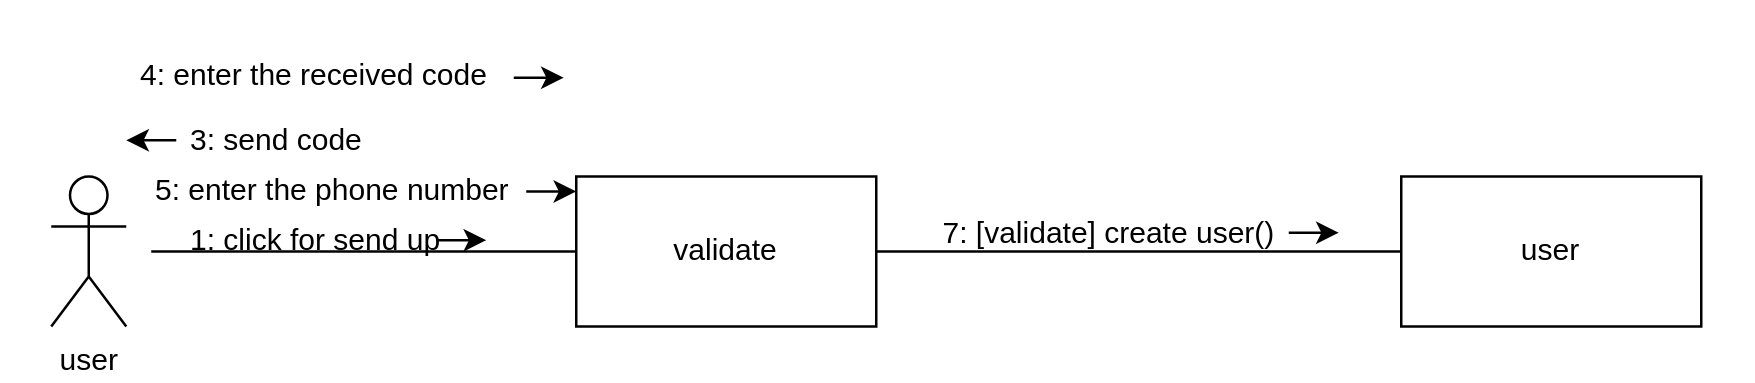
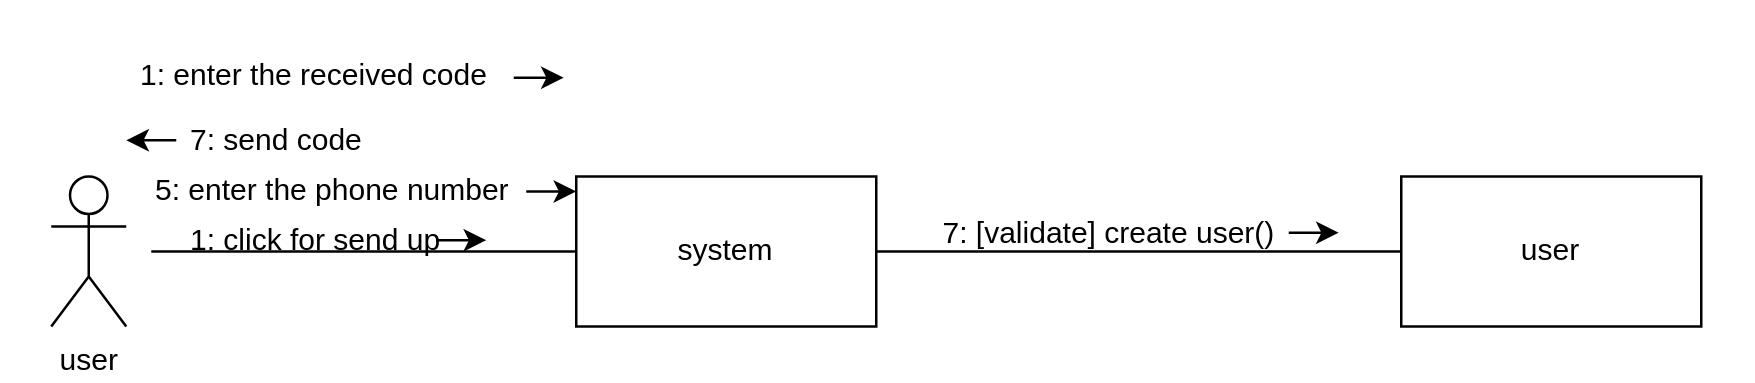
  <mxCell id="0" />
  <mxCell id="1" parent="0" />
  <mxCell id="2" value="user" style="shape=umlActor;verticalLabelPosition=bottom;labelBackgroundColor=#ffffff;verticalAlign=top;html=1;outlineConnect=0;" vertex="1" parent="1"><mxGeometry x="20" y="70" width="30" height="60" as="geometry" /></mxCell>
  <mxCell id="3" value="" style="endArrow=none;html=1;" edge="1" parent="1" target="4"><mxGeometry width="50" height="50" relative="1" as="geometry"><mxPoint x="60" y="100" as="sourcePoint" /><mxPoint x="290" y="100" as="targetPoint" /></mxGeometry></mxCell>
- <mxCell id="4" value="validate" style="rounded=0;whiteSpace=wrap;html=1;" vertex="1" parent="1"><mxGeometry x="230" y="70" width="120" height="60" as="geometry" /></mxCell>
+ <mxCell id="4" value="system" style="rounded=0;whiteSpace=wrap;html=1;" vertex="1" parent="1"><mxGeometry x="230" y="70" width="120" height="60" as="geometry" /></mxCell>
  <mxCell id="5" value="" style="endArrow=none;html=1;" edge="1" parent="1" target="6"><mxGeometry width="50" height="50" relative="1" as="geometry"><mxPoint x="350" y="100" as="sourcePoint" /><mxPoint x="620" y="100" as="targetPoint" /></mxGeometry></mxCell>
  <mxCell id="6" value="user" style="rounded=0;whiteSpace=wrap;html=1;" vertex="1" parent="1"><mxGeometry x="560" y="70" width="120" height="60" as="geometry" /></mxCell>
  <mxCell id="7" value="1:&amp;nbsp;&lt;span&gt;click for send up&lt;/span&gt;" style="text;html=1;resizable=0;points=[];autosize=1;align=left;verticalAlign=top;spacingTop=-4;" vertex="1" parent="1"><mxGeometry x="74" y="86" width="110" height="20" as="geometry" /></mxCell>
  <mxCell id="8" value="" style="endArrow=classic;html=1;" edge="1" parent="1"><mxGeometry width="50" height="50" relative="1" as="geometry"><mxPoint x="174" y="95.5" as="sourcePoint" /><mxPoint x="194" y="95.5" as="targetPoint" /></mxGeometry></mxCell>
  <mxCell id="9" value="5:&amp;nbsp;&lt;span&gt;enter the&amp;nbsp;&lt;/span&gt;&lt;span&gt;phone number&lt;/span&gt;&lt;span&gt;&lt;br&gt;&lt;/span&gt;&lt;div&gt;&lt;br&gt;&lt;/div&gt;" style="text;html=1;resizable=0;points=[];autosize=1;align=left;verticalAlign=top;spacingTop=-4;" vertex="1" parent="1"><mxGeometry x="60" y="66" width="160" height="30" as="geometry" /></mxCell>
  <mxCell id="10" value="" style="endArrow=classic;html=1;" edge="1" parent="1"><mxGeometry width="50" height="50" relative="1" as="geometry"><mxPoint x="210" y="76" as="sourcePoint" /><mxPoint x="230" y="76" as="targetPoint" /></mxGeometry></mxCell>
- <mxCell id="11" value="3:&amp;nbsp;&lt;span&gt;send code&lt;/span&gt;" style="text;html=1;resizable=0;points=[];autosize=1;align=left;verticalAlign=top;spacingTop=-4;" vertex="1" parent="1"><mxGeometry x="74" y="46" width="80" height="20" as="geometry" /></mxCell>
- <mxCell id="12" value="4:&amp;nbsp;&lt;span&gt;enter the&amp;nbsp;&lt;/span&gt;&lt;span&gt;received code&lt;/span&gt;&lt;span&gt;&lt;br&gt;&lt;/span&gt;" style="text;html=1;resizable=0;points=[];autosize=1;align=left;verticalAlign=top;spacingTop=-4;" vertex="1" parent="1"><mxGeometry x="54" y="20" width="150" height="20" as="geometry" /></mxCell>
+ <mxCell id="11" value="7:&amp;nbsp;&lt;span&gt;send code&lt;/span&gt;" style="text;html=1;resizable=0;points=[];autosize=1;align=left;verticalAlign=top;spacingTop=-4;" vertex="1" parent="1"><mxGeometry x="74" y="46" width="80" height="20" as="geometry" /></mxCell>
+ <mxCell id="12" value="1:&amp;nbsp;&lt;span&gt;enter the&amp;nbsp;&lt;/span&gt;&lt;span&gt;received code&lt;/span&gt;&lt;span&gt;&lt;br&gt;&lt;/span&gt;" style="text;html=1;resizable=0;points=[];autosize=1;align=left;verticalAlign=top;spacingTop=-4;" vertex="1" parent="1"><mxGeometry x="54" y="20" width="150" height="20" as="geometry" /></mxCell>
  <mxCell id="13" value="" style="endArrow=classic;html=1;" edge="1" parent="1"><mxGeometry width="50" height="50" relative="1" as="geometry"><mxPoint x="70" y="55.5" as="sourcePoint" /><mxPoint x="50" y="55.5" as="targetPoint" /></mxGeometry></mxCell>
  <mxCell id="14" value="" style="endArrow=classic;html=1;" edge="1" parent="1"><mxGeometry width="50" height="50" relative="1" as="geometry"><mxPoint x="205" y="30.5" as="sourcePoint" /><mxPoint x="225" y="30.5" as="targetPoint" /></mxGeometry></mxCell>
  <mxCell id="15" value="7: [validate] create user()" style="text;html=1;resizable=0;points=[];autosize=1;align=left;verticalAlign=top;spacingTop=-4;" vertex="1" parent="1"><mxGeometry x="375" y="83" width="150" height="20" as="geometry" /></mxCell>
  <mxCell id="16" value="" style="endArrow=classic;html=1;" edge="1" parent="1"><mxGeometry width="50" height="50" relative="1" as="geometry"><mxPoint x="515" y="92.5" as="sourcePoint" /><mxPoint x="535" y="92.5" as="targetPoint" /></mxGeometry></mxCell>
